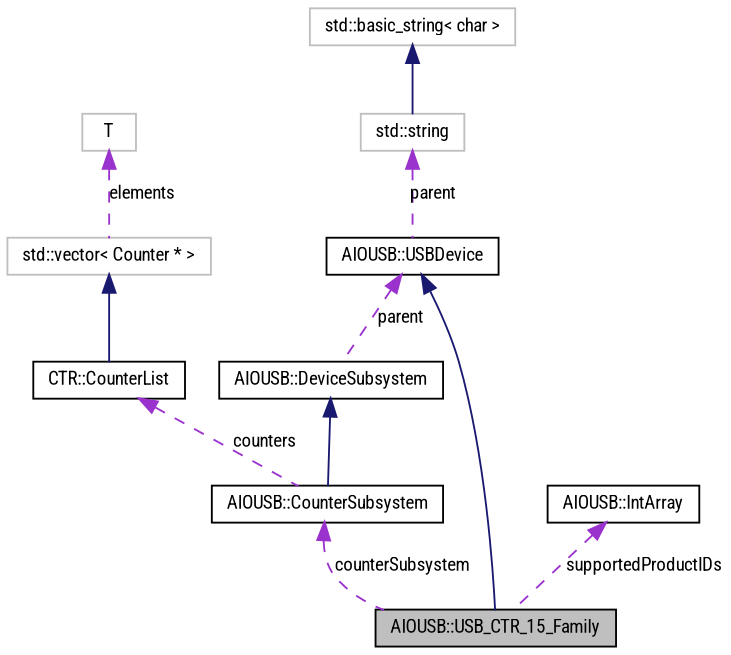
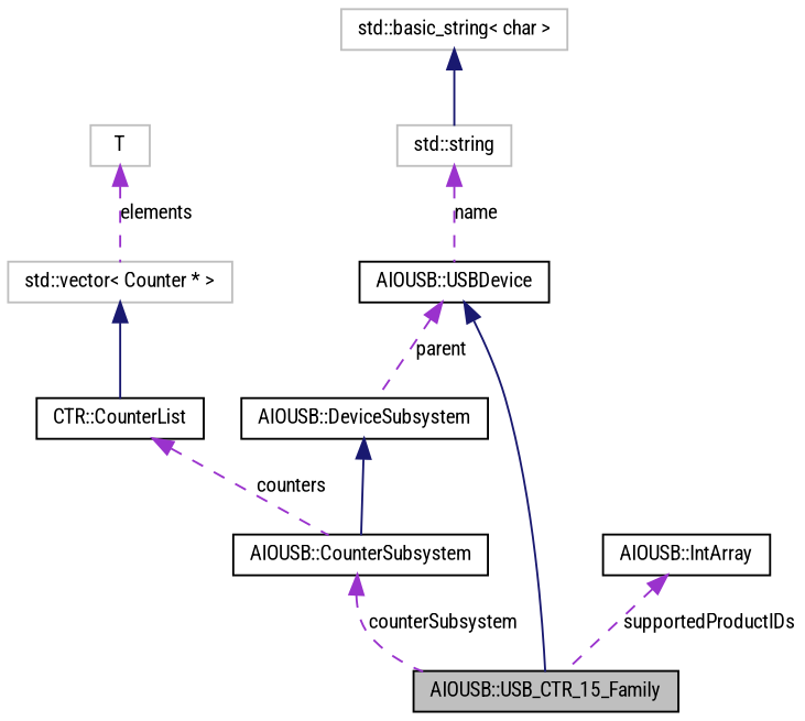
  digraph {
    fontname="Roboto Condensed"
    node [color=black fillcolor=white fontname="Roboto Condensed" fontsize=10 shape=record style=filled]
    edge [color=darkorchid3 dir=back fontname="Roboto Condensed" fontsize=10 labelfontname=FreeSans labelfontsize=10 style=dashed]
    n1 [fillcolor=grey75 fontcolor=black height=0.2 label="AIOUSB::USB_CTR_15_Family" width=0.4]
    n2 [height=0.2 label="AIOUSB::USBDevice" width=0.4]
    n3 [height=0.2 label="AIOUSB::DeviceSubsystem" width=0.4]
    n4 [height=0.2 label="AIOUSB::CounterSubsystem" width=0.4]
    n5 [color=grey75 height=0.2 label="std::string" width=0.4]
    n6 [color=grey75 height=0.2 label="std::basic_string\< char \>" width=0.4]
    n7 [height=0.2 label="AIOUSB::IntArray" width=0.4]
    n8 [color=grey75 height=0.2 label=T width=0.4]
    n9 [color=grey75 height=0.2 label="std::vector\< Counter * \>" width=0.4]
    n10 [height=0.2 label="CTR::CounterList" width=0.4]
    n2 -> n1 [color=midnightblue style=solid]
    n2 -> n3 [label=parent]
    n3 -> n4 [color=midnightblue style=solid]
    n4 -> n1 [label=counterSubsystem]
-   n5 -> n2 [label=parent]
+   n5 -> n2 [label=name]
    n6 -> n5 [color=midnightblue style=solid]
    n7 -> n1 [label=supportedProductIDs]
    n8 -> n9 [label=elements]
    n9 -> n10 [color=midnightblue style=solid]
    n10 -> n4 [label=counters]
  }
